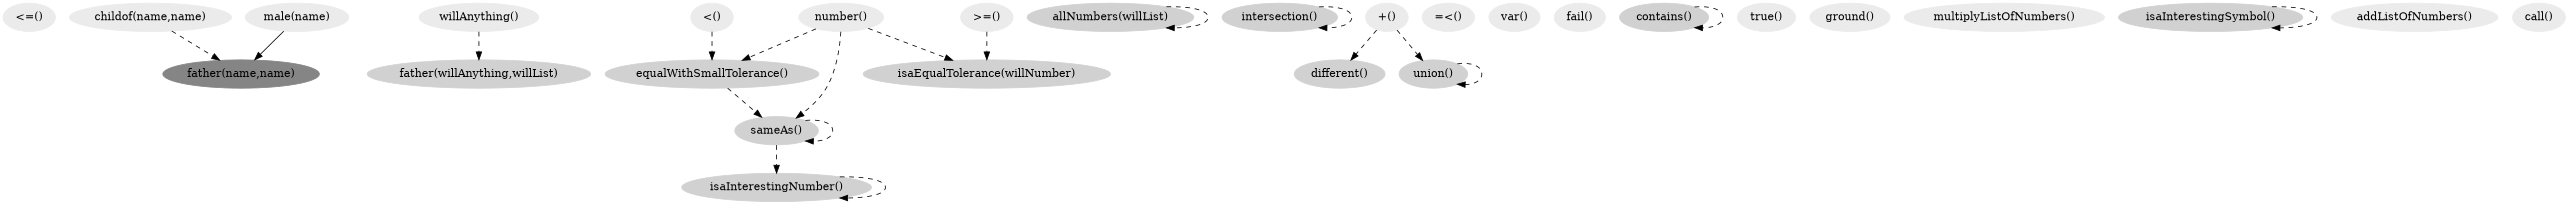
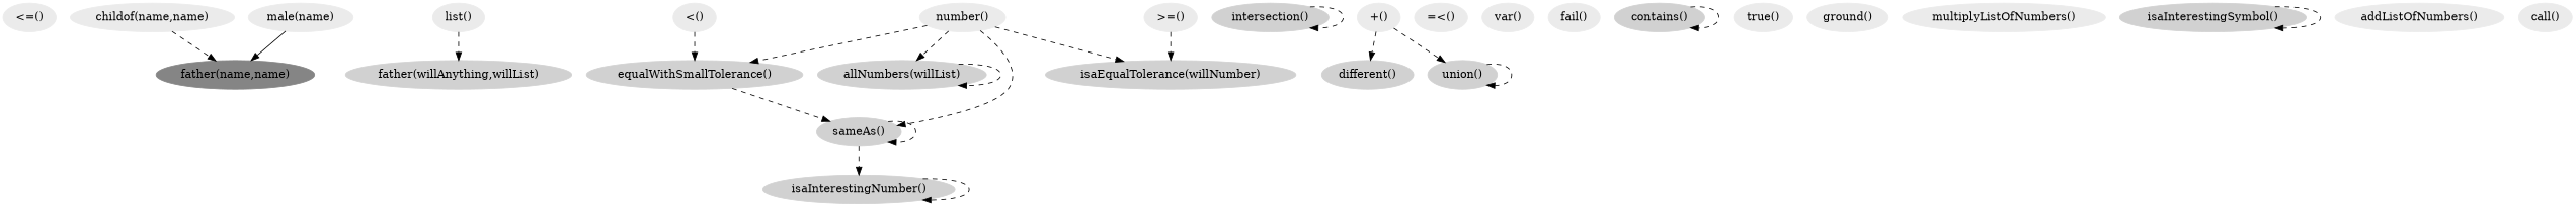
  digraph {
    node [color=gray92 style=filled]
    edge [style=dashed]
    n1 [label="<=()"]
    n2 [label="childof(name,name)"]
    n3 [color=gray52 label="father(name,name)"]
    n4 [color=gray82 label="father(willAnything,willList)"]
-   n5 [label="willAnything()"]
+   n5 [label="list()"]
    n6 [label="number()"]
    n7 [color=gray82 label="equalWithSmallTolerance()"]
    n8 [color=gray82 label="allNumbers(willList)"]
    n9 [color=gray82 label="isaEqualTolerance(willNumber)"]
    n10 [color=gray82 label="sameAs()"]
    n11 [color=gray82 label="isaInterestingNumber()"]
    n12 [color=gray82 label="intersection()"]
    n13 [color=gray82 label="different()"]
    n14 [label="\+()"]
    n15 [color=gray82 label="union()"]
    n16 [label="=<()"]
    n17 [label="var()"]
    n18 [label="<()"]
    n19 [label="fail()"]
    n20 [color=gray82 label="contains()"]
    n21 [label="true()"]
    n22 [label="ground()"]
    n23 [label="multiplyListOfNumbers()"]
    n24 [label="male(name)"]
    n25 [label=">=()"]
    n26 [color=gray82 label="isaInterestingSymbol()"]
    n27 [label="addListOfNumbers()"]
    n28 [label="call()"]
    n2 -> n3
    n5 -> n4
    n6 -> n7
+   n6 -> n8
    n6 -> n9
    n6 -> n10
    n7 -> n10
    n8 -> n8
    n10 -> n10
    n10 -> n11
    n11 -> n11
    n12 -> n12
    n14 -> n13
    n14 -> n15
    n15 -> n15
    n18 -> n7
    n20 -> n20
    n24 -> n3 [style=solid]
    n25 -> n9
    n26 -> n26
  }
